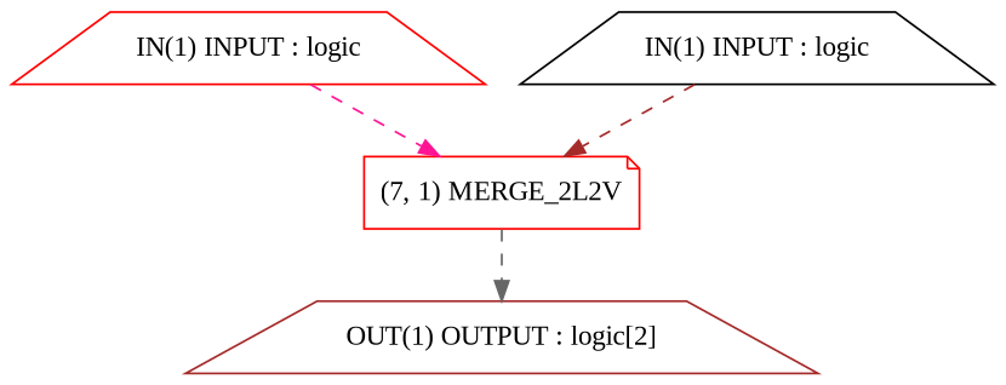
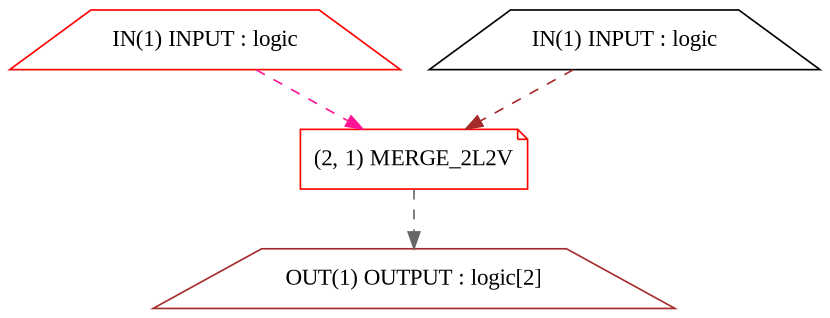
  digraph {
    fontname="Liberation Serif"
    node [color=red shape=trapezium fontname="Liberation Serif"]
    edge [style=dashed fontname="Liberation Serif"]
    n1 [label="OUT(1) OUTPUT : logic[2]" color=brown]
    n2 [label="IN(1) INPUT : logic"]
-   n3 [label="(7, 1) MERGE_2L2V" shape=note]
+   n3 [label="(2, 1) MERGE_2L2V" shape=note]
    n4 [label="IN(1) INPUT : logic" color=black]
    n2 -> n3 [color=deeppink]
    n3 -> n1 [color=gray40]
    n4 -> n3 [color=brown]
  }
